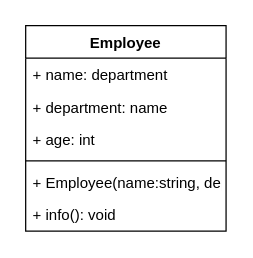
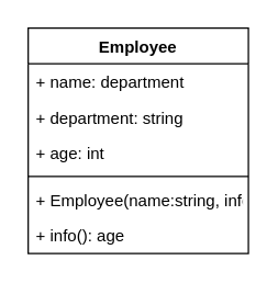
  <mxCell id="0" />
  <mxCell id="1" parent="0" />
  <mxCell id="2" value="Employee" style="swimlane;fontStyle=1;align=center;verticalAlign=top;childLayout=stackLayout;horizontal=1;startSize=26;horizontalStack=0;resizeParent=1;resizeParentMax=0;resizeLast=0;collapsible=1;marginBottom=0;" parent="1" vertex="1"><mxGeometry x="20" y="20" width="160" height="164" as="geometry" /></mxCell>
  <mxCell id="3" value="+ name: department" style="text;strokeColor=none;fillColor=none;align=left;verticalAlign=top;spacingLeft=4;spacingRight=4;overflow=hidden;rotatable=0;points=[[0,0.5],[1,0.5]];portConstraint=eastwest;" parent="2" vertex="1"><mxGeometry y="26" width="160" height="26" as="geometry" /></mxCell>
- <mxCell id="4" value="+ department: name" style="text;strokeColor=none;fillColor=none;align=left;verticalAlign=top;spacingLeft=4;spacingRight=4;overflow=hidden;rotatable=0;points=[[0,0.5],[1,0.5]];portConstraint=eastwest;" parent="2" vertex="1"><mxGeometry y="52" width="160" height="26" as="geometry" /></mxCell>
+ <mxCell id="4" value="+ department: string" style="text;strokeColor=none;fillColor=none;align=left;verticalAlign=top;spacingLeft=4;spacingRight=4;overflow=hidden;rotatable=0;points=[[0,0.5],[1,0.5]];portConstraint=eastwest;" parent="2" vertex="1"><mxGeometry y="52" width="160" height="26" as="geometry" /></mxCell>
  <mxCell id="5" value="+ age: int" style="text;strokeColor=none;fillColor=none;align=left;verticalAlign=top;spacingLeft=4;spacingRight=4;overflow=hidden;rotatable=0;points=[[0,0.5],[1,0.5]];portConstraint=eastwest;" parent="2" vertex="1"><mxGeometry y="78" width="160" height="26" as="geometry" /></mxCell>
  <mxCell id="6" value="" style="line;strokeWidth=1;fillColor=none;align=left;verticalAlign=middle;spacingTop=-1;spacingLeft=3;spacingRight=3;rotatable=0;labelPosition=right;points=[];portConstraint=eastwest;" parent="2" vertex="1"><mxGeometry y="104" width="160" height="8" as="geometry" /></mxCell>
- <mxCell id="7" value="+ Employee(name:string, dept:string, age:int)" style="text;strokeColor=none;fillColor=none;align=left;verticalAlign=top;spacingLeft=4;spacingRight=4;overflow=hidden;rotatable=0;points=[[0,0.5],[1,0.5]];portConstraint=eastwest;" parent="2" vertex="1"><mxGeometry y="112" width="160" height="26" as="geometry" /></mxCell>
- <mxCell id="8" value="+ info(): void" style="text;strokeColor=none;fillColor=none;align=left;verticalAlign=top;spacingLeft=4;spacingRight=4;overflow=hidden;rotatable=0;points=[[0,0.5],[1,0.5]];portConstraint=eastwest;" vertex="1" parent="2"><mxGeometry y="138" width="160" height="26" as="geometry" /></mxCell>
+ <mxCell id="7" value="+ Employee(name:string, info:string, age:int)" style="text;strokeColor=none;fillColor=none;align=left;verticalAlign=top;spacingLeft=4;spacingRight=4;overflow=hidden;rotatable=0;points=[[0,0.5],[1,0.5]];portConstraint=eastwest;" parent="2" vertex="1"><mxGeometry y="112" width="160" height="26" as="geometry" /></mxCell>
+ <mxCell id="8" value="+ info(): age" style="text;strokeColor=none;fillColor=none;align=left;verticalAlign=top;spacingLeft=4;spacingRight=4;overflow=hidden;rotatable=0;points=[[0,0.5],[1,0.5]];portConstraint=eastwest;" vertex="1" parent="2"><mxGeometry y="138" width="160" height="26" as="geometry" /></mxCell>
